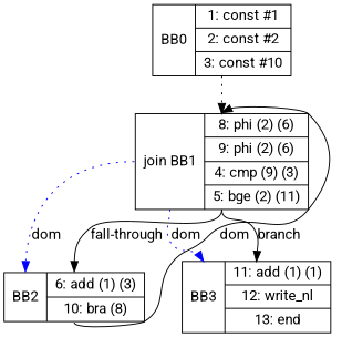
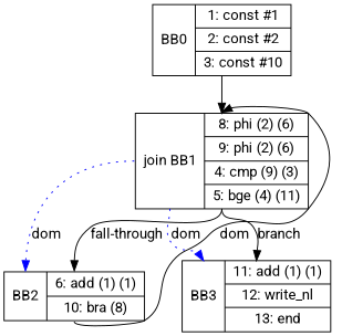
  digraph {
    fontname=Roboto
    node [fontname=Roboto shape=record]
    edge [fontname=Roboto headport=n tailport=s]
    n1 [label="<b>BB0 | {1: const #1|2: const #2|3: const #10}"]
-   n2 [label="<b>join BB1 | {8: phi (2) (6)|9: phi (2) (6)|4: cmp (9) (3)|5: bge (2) (11)}"]
-   n3 [label="<b>BB2 | {6: add (1) (3)|10: bra (8)}"]
+   n2 [label="<b>join BB1 | {8: phi (2) (6)|9: phi (2) (6)|4: cmp (9) (3)|5: bge (4) (11)}"]
+   n3 [label="<b>BB2 | {6: add (1) (1)|10: bra (8)}"]
    n4 [label="<b>BB3 | {11: add (1) (1)|12: write_nl|13: end}"]
-   n1 -> n2 [style=dotted]
+   n1 -> n2
    n2 -> n3 [label="fall-through"]
    n2 -> n3 [color=blue headport=b label=dom style=dotted tailport=b]
    n2 -> n4 [label=branch]
    n2 -> n4 [color=blue headport=b label=dom style=dotted tailport=b]
    n3 -> n2 [label=dom]
  }
